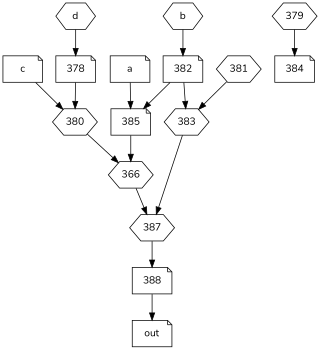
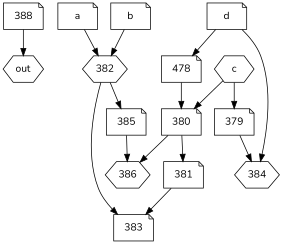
  strict digraph {
    fontname=Nunito
    node [fontname=Nunito shape=note]
    edge [fontname=Nunito]
    388
-   out
+   out [shape=hexagon]
    a
-   382
-   383 [shape=hexagon]
+   382 [shape=hexagon]
+   383
    385
-   387 [shape=hexagon]
-   386 [shape=hexagon label=366]
-   b [shape=hexagon]
-   c
-   379 [shape=hexagon]
-   380 [shape=hexagon]
-   384
-   381 [shape=hexagon]
-   d [shape=hexagon]
-   378
+   386 [shape=hexagon]
+   b
+   c [shape=hexagon]
+   379
+   380
+   384 [shape=hexagon]
+   381
+   d
+   378 [label=478]
    388 -> out
-   a -> 385
+   a -> 382
    382 -> 383
    382 -> 385
-   383 -> 387
    385 -> 386
-   387 -> 388
-   386 -> 387
    b -> 382
+   c -> 379
    c -> 380
    379 -> 384
    380 -> 386
+   380 -> 381
    381 -> 383
+   d -> 384
    d -> 378
    378 -> 380
  }
